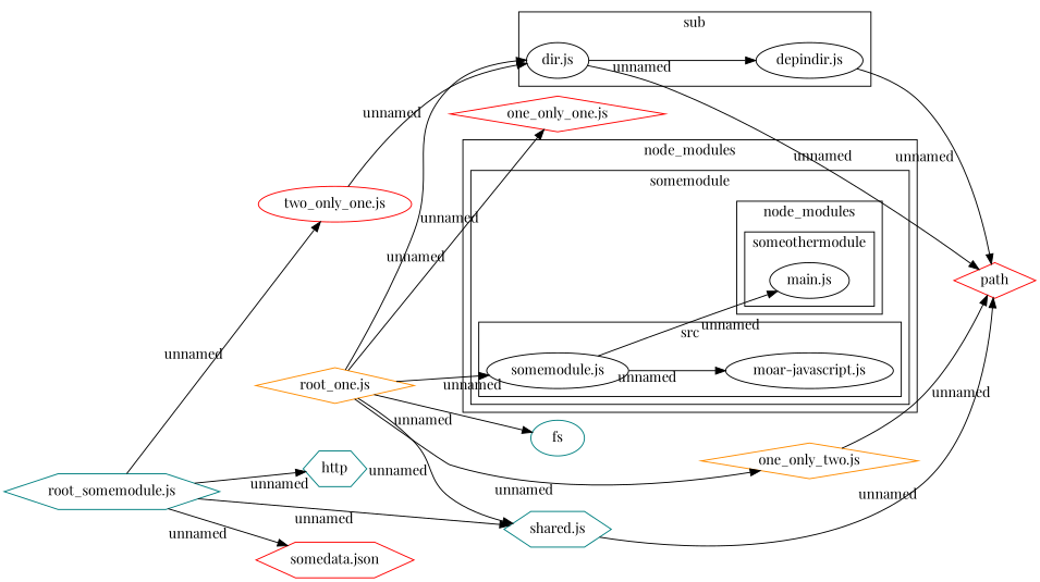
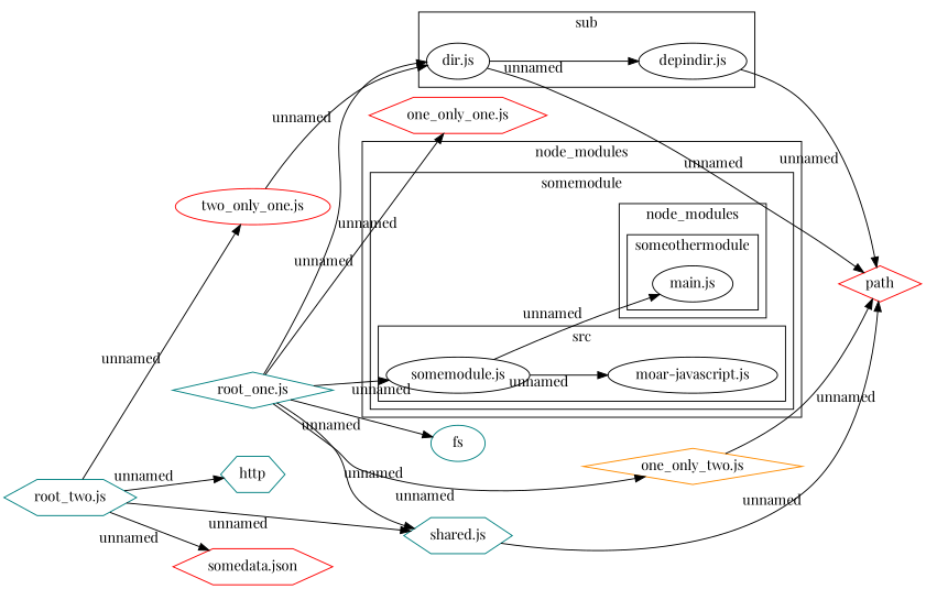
  strict digraph {
    fontname="Playfair Display"
    rankdir=LR
    node [fontname="Playfair Display"]
    edge [fontname="Playfair Display" xlabel=unnamed]
    n1 [label=<main.js>]
    n2 [label=<moar-javascript.js>]
    n3 [label=<somemodule.js>]
    n4 [label=<dir.js>]
    n5 [label=<depindir.js>]
    n6 [color=red label=path shape=diamond]
    n7 [color=teal label=fs shape=ellipse]
    n8 [color=teal label=http shape=hexagon]
-   n9 [color=red label="one_only_one.js" shape=diamond]
+   n9 [color=red label="one_only_one.js" shape=hexagon]
    n10 [color=darkorange label="one_only_two.js" shape=diamond]
-   n11 [color=darkorange label="root_one.js" shape=diamond]
+   n11 [color=teal label="root_one.js" shape=diamond]
    n12 [color=teal label="shared.js" shape=hexagon]
-   n13 [color=teal label="root_somemodule.js" shape=hexagon]
+   n13 [color=teal label="root_two.js" shape=hexagon]
    n14 [color=red label="somedata.json" shape=hexagon]
    n15 [color=red label="two_only_one.js" shape=ellipse]
    subgraph cluster_1 {
      label=node_modules
      subgraph cluster_2 {
        label=somemodule
        subgraph cluster_3 {
          label=node_modules
          subgraph cluster_4 {
            label=someothermodule
            n1
          }
        }
        subgraph cluster_5 {
          label=src
          n2
          n3
        }
      }
    }
    subgraph cluster_6 {
      label=sub
      n4
      n5
    }
    n3 -> n1
    n3 -> n2
    n4 -> n5
    n4 -> n6
    n5 -> n6
    n10 -> n6
    n11 -> n3
    n11 -> n4
    n11 -> n7
    n11 -> n9
    n11 -> n10
    n11 -> n12
    n12 -> n6
    n13 -> n8
    n13 -> n12
    n13 -> n14
    n13 -> n15
    n15 -> n4
  }
